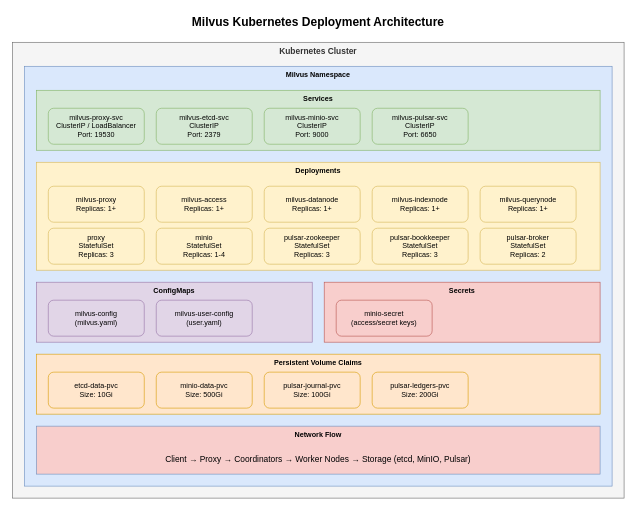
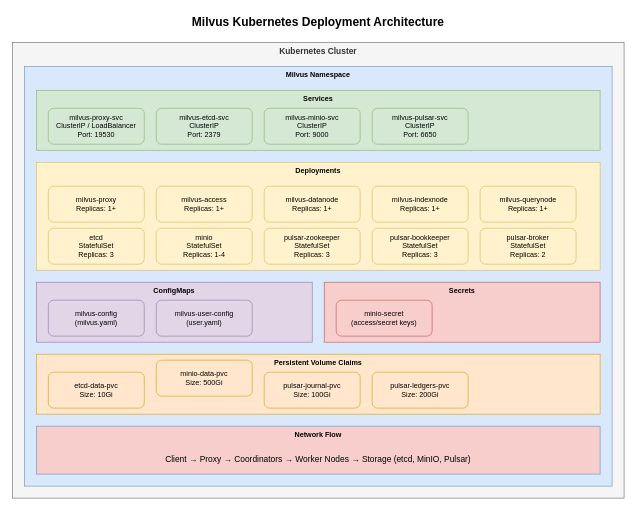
  <mxCell id="0" />
  <mxCell id="1" parent="0" />
  <mxCell id="2" value="Milvus Kubernetes Deployment Architecture" style="text;html=1;strokeColor=none;fillColor=none;align=center;verticalAlign=middle;whiteSpace=wrap;rounded=0;fontSize=20;fontStyle=1" vertex="1" parent="1"><mxGeometry x="280" y="20" width="500" height="30" as="geometry" /></mxCell>
  <mxCell id="3" value="Kubernetes Cluster" style="rounded=0;whiteSpace=wrap;html=1;fillColor=#f5f5f5;strokeColor=#666666;fontColor=#333333;verticalAlign=top;fontStyle=1;fontSize=14;" vertex="1" parent="1"><mxGeometry x="20" y="70" width="1020" height="760" as="geometry" /></mxCell>
  <mxCell id="4" value="Milvus Namespace" style="rounded=0;whiteSpace=wrap;html=1;fillColor=#dae8fc;strokeColor=#6c8ebf;verticalAlign=top;fontStyle=1" vertex="1" parent="1"><mxGeometry x="40" y="110" width="980" height="700" as="geometry" /></mxCell>
  <mxCell id="5" value="Services" style="rounded=0;whiteSpace=wrap;html=1;fillColor=#d5e8d4;strokeColor=#82b366;verticalAlign=top;fontStyle=1" vertex="1" parent="1"><mxGeometry x="60" y="150" width="940" height="100" as="geometry" /></mxCell>
  <mxCell id="6" value="milvus-proxy-svc&#10;ClusterIP / LoadBalancer&#10;Port: 19530" style="rounded=1;whiteSpace=wrap;html=1;fillColor=#d5e8d4;strokeColor=#82b366;" vertex="1" parent="1"><mxGeometry x="80" y="180" width="160" height="60" as="geometry" /></mxCell>
  <mxCell id="7" value="milvus-etcd-svc&#10;ClusterIP&#10;Port: 2379" style="rounded=1;whiteSpace=wrap;html=1;fillColor=#d5e8d4;strokeColor=#82b366;" vertex="1" parent="1"><mxGeometry x="260" y="180" width="160" height="60" as="geometry" /></mxCell>
  <mxCell id="8" value="milvus-minio-svc&#10;ClusterIP&#10;Port: 9000" style="rounded=1;whiteSpace=wrap;html=1;fillColor=#d5e8d4;strokeColor=#82b366;" vertex="1" parent="1"><mxGeometry x="440" y="180" width="160" height="60" as="geometry" /></mxCell>
  <mxCell id="9" value="milvus-pulsar-svc&#10;ClusterIP&#10;Port: 6650" style="rounded=1;whiteSpace=wrap;html=1;fillColor=#d5e8d4;strokeColor=#82b366;" vertex="1" parent="1"><mxGeometry x="620" y="180" width="160" height="60" as="geometry" /></mxCell>
  <mxCell id="10" value="Deployments" style="rounded=0;whiteSpace=wrap;html=1;fillColor=#fff2cc;strokeColor=#d6b656;verticalAlign=top;fontStyle=1" vertex="1" parent="1"><mxGeometry x="60" y="270" width="940" height="180" as="geometry" /></mxCell>
  <mxCell id="11" value="milvus-proxy&#10;Replicas: 1+" style="rounded=1;whiteSpace=wrap;html=1;fillColor=#fff2cc;strokeColor=#d6b656;" vertex="1" parent="1"><mxGeometry x="80" y="310" width="160" height="60" as="geometry" /></mxCell>
  <mxCell id="12" value="milvus-access&#10;Replicas: 1+" style="rounded=1;whiteSpace=wrap;html=1;fillColor=#fff2cc;strokeColor=#d6b656;" vertex="1" parent="1"><mxGeometry x="260" y="310" width="160" height="60" as="geometry" /></mxCell>
  <mxCell id="13" value="milvus-datanode&#10;Replicas: 1+" style="rounded=1;whiteSpace=wrap;html=1;fillColor=#fff2cc;strokeColor=#d6b656;" vertex="1" parent="1"><mxGeometry x="440" y="310" width="160" height="60" as="geometry" /></mxCell>
  <mxCell id="14" value="milvus-indexnode&#10;Replicas: 1+" style="rounded=1;whiteSpace=wrap;html=1;fillColor=#fff2cc;strokeColor=#d6b656;" vertex="1" parent="1"><mxGeometry x="620" y="310" width="160" height="60" as="geometry" /></mxCell>
  <mxCell id="15" value="milvus-querynode&#10;Replicas: 1+" style="rounded=1;whiteSpace=wrap;html=1;fillColor=#fff2cc;strokeColor=#d6b656;" vertex="1" parent="1"><mxGeometry x="800" y="310" width="160" height="60" as="geometry" /></mxCell>
- <mxCell id="16" value="proxy&#10;StatefulSet&#10;Replicas: 3" style="rounded=1;whiteSpace=wrap;html=1;fillColor=#fff2cc;strokeColor=#d6b656;" vertex="1" parent="1"><mxGeometry x="80" y="380" width="160" height="60" as="geometry" /></mxCell>
+ <mxCell id="16" value="etcd&#10;StatefulSet&#10;Replicas: 3" style="rounded=1;whiteSpace=wrap;html=1;fillColor=#fff2cc;strokeColor=#d6b656;" vertex="1" parent="1"><mxGeometry x="80" y="380" width="160" height="60" as="geometry" /></mxCell>
  <mxCell id="17" value="minio&#10;StatefulSet&#10;Replicas: 1-4" style="rounded=1;whiteSpace=wrap;html=1;fillColor=#fff2cc;strokeColor=#d6b656;" vertex="1" parent="1"><mxGeometry x="260" y="380" width="160" height="60" as="geometry" /></mxCell>
  <mxCell id="18" value="pulsar-zookeeper&#10;StatefulSet&#10;Replicas: 3" style="rounded=1;whiteSpace=wrap;html=1;fillColor=#fff2cc;strokeColor=#d6b656;" vertex="1" parent="1"><mxGeometry x="440" y="380" width="160" height="60" as="geometry" /></mxCell>
  <mxCell id="19" value="pulsar-bookkeeper&#10;StatefulSet&#10;Replicas: 3" style="rounded=1;whiteSpace=wrap;html=1;fillColor=#fff2cc;strokeColor=#d6b656;" vertex="1" parent="1"><mxGeometry x="620" y="380" width="160" height="60" as="geometry" /></mxCell>
  <mxCell id="20" value="pulsar-broker&#10;StatefulSet&#10;Replicas: 2" style="rounded=1;whiteSpace=wrap;html=1;fillColor=#fff2cc;strokeColor=#d6b656;" vertex="1" parent="1"><mxGeometry x="800" y="380" width="160" height="60" as="geometry" /></mxCell>
  <mxCell id="21" value="ConfigMaps" style="rounded=0;whiteSpace=wrap;html=1;fillColor=#e1d5e7;strokeColor=#9673a6;verticalAlign=top;fontStyle=1" vertex="1" parent="1"><mxGeometry x="60" y="470" width="460" height="100" as="geometry" /></mxCell>
  <mxCell id="22" value="milvus-config&#10;(milvus.yaml)" style="rounded=1;whiteSpace=wrap;html=1;fillColor=#e1d5e7;strokeColor=#9673a6;" vertex="1" parent="1"><mxGeometry x="80" y="500" width="160" height="60" as="geometry" /></mxCell>
  <mxCell id="23" value="milvus-user-config&#10;(user.yaml)" style="rounded=1;whiteSpace=wrap;html=1;fillColor=#e1d5e7;strokeColor=#9673a6;" vertex="1" parent="1"><mxGeometry x="260" y="500" width="160" height="60" as="geometry" /></mxCell>
  <mxCell id="24" value="Secrets" style="rounded=0;whiteSpace=wrap;html=1;fillColor=#f8cecc;strokeColor=#b85450;verticalAlign=top;fontStyle=1" vertex="1" parent="1"><mxGeometry x="540" y="470" width="460" height="100" as="geometry" /></mxCell>
  <mxCell id="25" value="minio-secret&#10;(access/secret keys)" style="rounded=1;whiteSpace=wrap;html=1;fillColor=#f8cecc;strokeColor=#b85450;" vertex="1" parent="1"><mxGeometry x="560" y="500" width="160" height="60" as="geometry" /></mxCell>
  <mxCell id="26" value="Persistent Volume Claims" style="rounded=0;whiteSpace=wrap;html=1;fillColor=#ffe6cc;strokeColor=#d79b00;verticalAlign=top;fontStyle=1" vertex="1" parent="1"><mxGeometry x="60" y="590" width="940" height="100" as="geometry" /></mxCell>
  <mxCell id="27" value="etcd-data-pvc&#10;Size: 10Gi" style="rounded=1;whiteSpace=wrap;html=1;fillColor=#ffe6cc;strokeColor=#d79b00;" vertex="1" parent="1"><mxGeometry x="80" y="620" width="160" height="60" as="geometry" /></mxCell>
- <mxCell id="28" value="minio-data-pvc&#10;Size: 500Gi" style="rounded=1;whiteSpace=wrap;html=1;fillColor=#ffe6cc;strokeColor=#d79b00;" vertex="1" parent="1"><mxGeometry x="260" y="620" width="160" height="60" as="geometry" /></mxCell>
+ <mxCell id="28" value="minio-data-pvc&#10;Size: 500Gi" style="rounded=1;whiteSpace=wrap;html=1;fillColor=#ffe6cc;strokeColor=#d79b00;" vertex="1" parent="1"><mxGeometry x="260" y="600" width="160" height="60" as="geometry" /></mxCell>
  <mxCell id="29" value="pulsar-journal-pvc&#10;Size: 100Gi" style="rounded=1;whiteSpace=wrap;html=1;fillColor=#ffe6cc;strokeColor=#d79b00;" vertex="1" parent="1"><mxGeometry x="440" y="620" width="160" height="60" as="geometry" /></mxCell>
  <mxCell id="30" value="pulsar-ledgers-pvc&#10;Size: 200Gi" style="rounded=1;whiteSpace=wrap;html=1;fillColor=#ffe6cc;strokeColor=#d79b00;" vertex="1" parent="1"><mxGeometry x="620" y="620" width="160" height="60" as="geometry" /></mxCell>
  <mxCell id="31" value="Network Flow" style="rounded=0;whiteSpace=wrap;html=1;fillColor=#f8cecc;strokeColor=#6c8ebf;verticalAlign=top;fontStyle=1;" vertex="1" parent="1"><mxGeometry x="60" y="710" width="940" height="80" as="geometry" /></mxCell>
  <mxCell id="32" value="Client → Proxy → Coordinators → Worker Nodes → Storage (etcd, MinIO, Pulsar)" style="text;html=1;strokeColor=none;fillColor=none;align=center;verticalAlign=middle;whiteSpace=wrap;rounded=0;fontSize=14;" vertex="1" parent="1"><mxGeometry x="80" y="750" width="900" height="30" as="geometry" /></mxCell>
